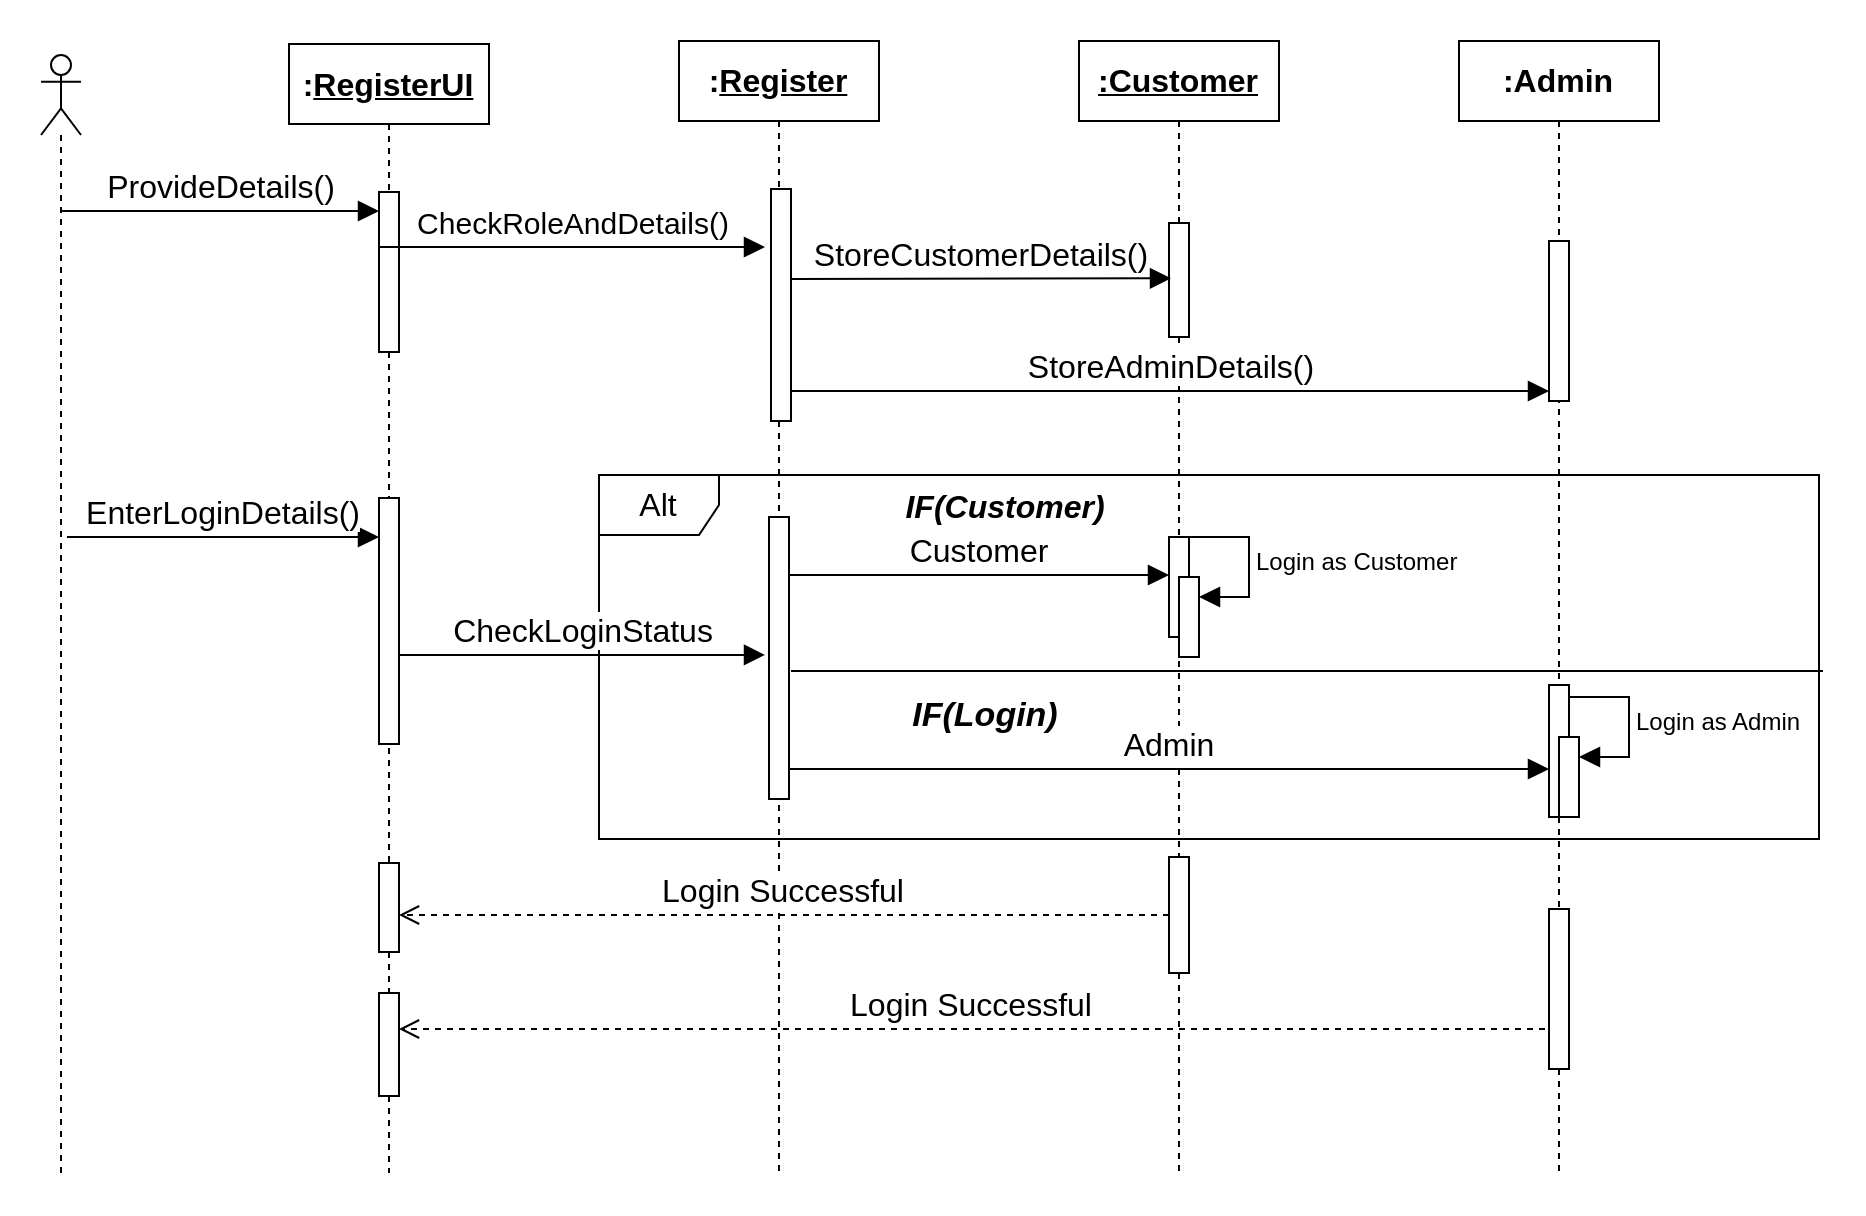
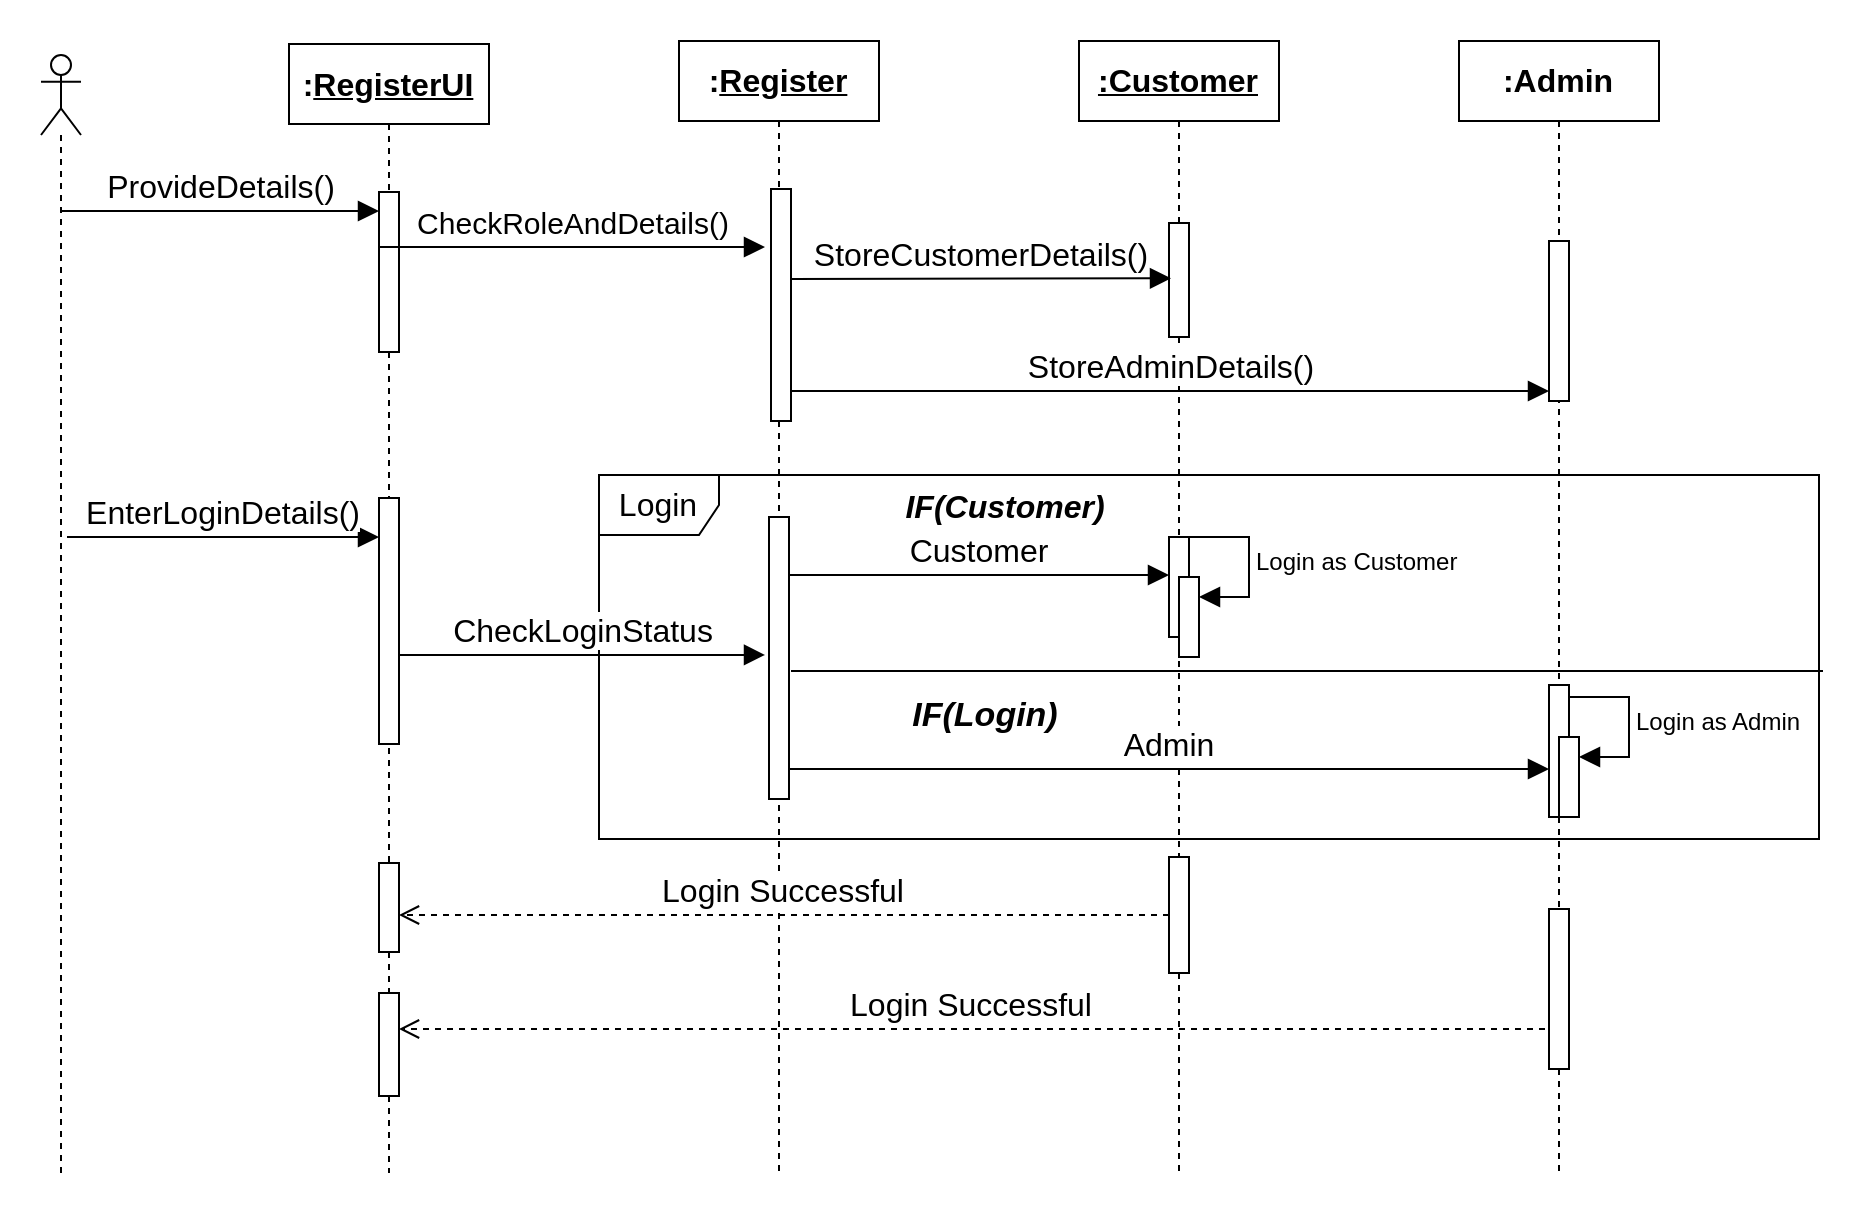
  <mxCell id="0" />
  <mxCell id="1" parent="0" />
  <mxCell id="2" value="&lt;b&gt;:&lt;u&gt;RegisterUI&lt;/u&gt;&lt;/b&gt;" style="shape=umlLifeline;perimeter=lifelinePerimeter;whiteSpace=wrap;html=1;container=1;dropTarget=0;collapsible=0;recursiveResize=0;outlineConnect=0;portConstraint=eastwest;newEdgeStyle={&quot;curved&quot;:0,&quot;rounded&quot;:0};fontSize=16;" vertex="1" parent="1"><mxGeometry x="144" y="21.5" width="100" height="564.5" as="geometry" /></mxCell>
  <mxCell id="3" value="" style="html=1;points=[[0,0,0,0,5],[0,1,0,0,-5],[1,0,0,0,5],[1,1,0,0,-5]];perimeter=orthogonalPerimeter;outlineConnect=0;targetShapes=umlLifeline;portConstraint=eastwest;newEdgeStyle={&quot;curved&quot;:0,&quot;rounded&quot;:0};fontSize=16;" vertex="1" parent="2"><mxGeometry x="45" y="74" width="10" height="80" as="geometry" /></mxCell>
  <mxCell id="4" value="" style="html=1;points=[[0,0,0,0,5],[0,1,0,0,-5],[1,0,0,0,5],[1,1,0,0,-5]];perimeter=orthogonalPerimeter;outlineConnect=0;targetShapes=umlLifeline;portConstraint=eastwest;newEdgeStyle={&quot;curved&quot;:0,&quot;rounded&quot;:0};fontSize=16;" vertex="1" parent="2"><mxGeometry x="45" y="227" width="10" height="123" as="geometry" /></mxCell>
  <mxCell id="5" value="" style="html=1;points=[[0,0,0,0,5],[0,1,0,0,-5],[1,0,0,0,5],[1,1,0,0,-5]];perimeter=orthogonalPerimeter;outlineConnect=0;targetShapes=umlLifeline;portConstraint=eastwest;newEdgeStyle={&quot;curved&quot;:0,&quot;rounded&quot;:0};fontSize=16;" vertex="1" parent="2"><mxGeometry x="45" y="409.5" width="10" height="44.5" as="geometry" /></mxCell>
  <mxCell id="6" value="" style="html=1;points=[[0,0,0,0,5],[0,1,0,0,-5],[1,0,0,0,5],[1,1,0,0,-5]];perimeter=orthogonalPerimeter;outlineConnect=0;targetShapes=umlLifeline;portConstraint=eastwest;newEdgeStyle={&quot;curved&quot;:0,&quot;rounded&quot;:0};fontSize=16;" vertex="1" parent="2"><mxGeometry x="45" y="474.5" width="10" height="51.5" as="geometry" /></mxCell>
  <mxCell id="7" value="" style="shape=umlLifeline;perimeter=lifelinePerimeter;whiteSpace=wrap;html=1;container=1;dropTarget=0;collapsible=0;recursiveResize=0;outlineConnect=0;portConstraint=eastwest;newEdgeStyle={&quot;curved&quot;:0,&quot;rounded&quot;:0};participant=umlActor;fontSize=16;" vertex="1" parent="1"><mxGeometry x="20" y="27" width="20" height="559" as="geometry" /></mxCell>
  <mxCell id="8" value="&lt;b&gt;:&lt;u&gt;Register&lt;/u&gt;&lt;/b&gt;" style="shape=umlLifeline;perimeter=lifelinePerimeter;whiteSpace=wrap;html=1;container=1;dropTarget=0;collapsible=0;recursiveResize=0;outlineConnect=0;portConstraint=eastwest;newEdgeStyle={&quot;curved&quot;:0,&quot;rounded&quot;:0};fontSize=16;" vertex="1" parent="1"><mxGeometry x="339" y="20" width="100" height="566" as="geometry" /></mxCell>
  <mxCell id="9" value="" style="html=1;points=[[0,0,0,0,5],[0,1,0,0,-5],[1,0,0,0,5],[1,1,0,0,-5]];perimeter=orthogonalPerimeter;outlineConnect=0;targetShapes=umlLifeline;portConstraint=eastwest;newEdgeStyle={&quot;curved&quot;:0,&quot;rounded&quot;:0};fontSize=16;" vertex="1" parent="8"><mxGeometry x="46" y="74" width="10" height="116" as="geometry" /></mxCell>
  <mxCell id="10" value="&lt;u&gt;&lt;b&gt;:Customer&lt;/b&gt;&lt;/u&gt;" style="shape=umlLifeline;perimeter=lifelinePerimeter;whiteSpace=wrap;html=1;container=1;dropTarget=0;collapsible=0;recursiveResize=0;outlineConnect=0;portConstraint=eastwest;newEdgeStyle={&quot;curved&quot;:0,&quot;rounded&quot;:0};fontSize=16;" vertex="1" parent="1"><mxGeometry x="539" y="20" width="100" height="566" as="geometry" /></mxCell>
  <mxCell id="11" value="" style="html=1;points=[[0,0,0,0,5],[0,1,0,0,-5],[1,0,0,0,5],[1,1,0,0,-5]];perimeter=orthogonalPerimeter;outlineConnect=0;targetShapes=umlLifeline;portConstraint=eastwest;newEdgeStyle={&quot;curved&quot;:0,&quot;rounded&quot;:0};fontSize=16;" vertex="1" parent="10"><mxGeometry x="45" y="91" width="10" height="57" as="geometry" /></mxCell>
  <mxCell id="12" value="" style="html=1;points=[[0,0,0,0,5],[0,1,0,0,-5],[1,0,0,0,5],[1,1,0,0,-5]];perimeter=orthogonalPerimeter;outlineConnect=0;targetShapes=umlLifeline;portConstraint=eastwest;newEdgeStyle={&quot;curved&quot;:0,&quot;rounded&quot;:0};fontSize=16;" vertex="1" parent="10"><mxGeometry x="45" y="408" width="10" height="58" as="geometry" /></mxCell>
  <mxCell id="13" value="&lt;b&gt;:Admin&lt;/b&gt;" style="shape=umlLifeline;perimeter=lifelinePerimeter;whiteSpace=wrap;html=1;container=1;dropTarget=0;collapsible=0;recursiveResize=0;outlineConnect=0;portConstraint=eastwest;newEdgeStyle={&quot;curved&quot;:0,&quot;rounded&quot;:0};fontSize=16;" vertex="1" parent="1"><mxGeometry x="729" y="20" width="100" height="566" as="geometry" /></mxCell>
  <mxCell id="14" value="" style="html=1;points=[[0,0,0,0,5],[0,1,0,0,-5],[1,0,0,0,5],[1,1,0,0,-5]];perimeter=orthogonalPerimeter;outlineConnect=0;targetShapes=umlLifeline;portConstraint=eastwest;newEdgeStyle={&quot;curved&quot;:0,&quot;rounded&quot;:0};fontSize=16;" vertex="1" parent="13"><mxGeometry x="45" y="100" width="10" height="80" as="geometry" /></mxCell>
  <mxCell id="15" value="" style="html=1;points=[[0,0,0,0,5],[0,1,0,0,-5],[1,0,0,0,5],[1,1,0,0,-5]];perimeter=orthogonalPerimeter;outlineConnect=0;targetShapes=umlLifeline;portConstraint=eastwest;newEdgeStyle={&quot;curved&quot;:0,&quot;rounded&quot;:0};fontSize=16;" vertex="1" parent="13"><mxGeometry x="45" y="434" width="10" height="80" as="geometry" /></mxCell>
  <mxCell id="16" value="&lt;font style=&quot;font-size: 16px;&quot;&gt;ProvideDetails()&lt;/font&gt;" style="html=1;verticalAlign=bottom;endArrow=block;curved=0;rounded=0;fontSize=12;startSize=8;endSize=8;" edge="1" parent="1" target="3"><mxGeometry width="80" relative="1" as="geometry"><mxPoint x="30" y="105" as="sourcePoint" /><mxPoint x="180.5" y="105" as="targetPoint" /></mxGeometry></mxCell>
  <mxCell id="17" value="&lt;span style=&quot;font-size: 15px;&quot;&gt;CheckRoleAndDetails()&lt;/span&gt;" style="html=1;verticalAlign=bottom;endArrow=block;curved=0;rounded=0;fontSize=12;startSize=8;endSize=8;" edge="1" parent="1"><mxGeometry width="80" relative="1" as="geometry"><mxPoint x="189" y="123" as="sourcePoint" /><mxPoint x="382" y="123" as="targetPoint" /></mxGeometry></mxCell>
  <mxCell id="18" value="&lt;font style=&quot;font-size: 16px;&quot;&gt;StoreCustomerDetails()&lt;/font&gt;" style="html=1;verticalAlign=bottom;endArrow=block;curved=0;rounded=0;fontSize=12;startSize=8;endSize=8;entryX=0.1;entryY=0.485;entryDx=0;entryDy=0;entryPerimeter=0;" edge="1" parent="1" target="11"><mxGeometry width="80" relative="1" as="geometry"><mxPoint x="395" y="139" as="sourcePoint" /><mxPoint x="577" y="139" as="targetPoint" /></mxGeometry></mxCell>
  <mxCell id="19" value="&lt;font style=&quot;font-size: 16px;&quot;&gt;StoreAdminDetails()&lt;/font&gt;" style="html=1;verticalAlign=bottom;endArrow=block;curved=0;rounded=0;fontSize=12;startSize=8;endSize=8;entryX=0;entryY=1;entryDx=0;entryDy=-5;entryPerimeter=0;" edge="1" parent="1" source="9" target="14"><mxGeometry width="80" relative="1" as="geometry"><mxPoint x="491" y="190" as="sourcePoint" /><mxPoint x="571" y="190" as="targetPoint" /></mxGeometry></mxCell>
  <mxCell id="20" value="&lt;font style=&quot;font-size: 16px;&quot;&gt;EnterLoginDetails()&lt;/font&gt;" style="html=1;verticalAlign=bottom;endArrow=block;curved=0;rounded=0;fontSize=12;startSize=8;endSize=8;" edge="1" parent="1" target="4"><mxGeometry width="80" relative="1" as="geometry"><mxPoint x="33" y="268" as="sourcePoint" /><mxPoint x="113" y="268" as="targetPoint" /></mxGeometry></mxCell>
- <mxCell id="21" value="Alt" style="shape=umlFrame;whiteSpace=wrap;html=1;pointerEvents=0;fontSize=16;" vertex="1" parent="1"><mxGeometry x="299" y="237" width="610" height="182" as="geometry" /></mxCell>
+ <mxCell id="21" value="Login" style="shape=umlFrame;whiteSpace=wrap;html=1;pointerEvents=0;fontSize=16;" vertex="1" parent="1"><mxGeometry x="299" y="237" width="610" height="182" as="geometry" /></mxCell>
  <mxCell id="22" value="" style="html=1;points=[[0,0,0,0,5],[0,1,0,0,-5],[1,0,0,0,5],[1,1,0,0,-5]];perimeter=orthogonalPerimeter;outlineConnect=0;targetShapes=umlLifeline;portConstraint=eastwest;newEdgeStyle={&quot;curved&quot;:0,&quot;rounded&quot;:0};fontSize=16;" vertex="1" parent="1"><mxGeometry x="384" y="258" width="10" height="141" as="geometry" /></mxCell>
  <mxCell id="23" value="" style="endArrow=none;html=1;rounded=0;fontSize=12;startSize=8;endSize=8;curved=1;" edge="1" parent="1"><mxGeometry width="50" height="50" relative="1" as="geometry"><mxPoint x="395" y="335" as="sourcePoint" /><mxPoint x="911" y="335" as="targetPoint" /></mxGeometry></mxCell>
  <mxCell id="24" value="&lt;span style=&quot;font-size: 16px;&quot;&gt;CheckLoginStatus&lt;/span&gt;" style="html=1;verticalAlign=bottom;endArrow=block;curved=0;rounded=0;fontSize=12;startSize=8;endSize=8;entryX=-0.2;entryY=0.489;entryDx=0;entryDy=0;entryPerimeter=0;" edge="1" parent="1" source="4" target="22"><mxGeometry width="80" relative="1" as="geometry"><mxPoint x="249" y="306" as="sourcePoint" /><mxPoint x="329" y="306" as="targetPoint" /></mxGeometry></mxCell>
  <mxCell id="25" value="&lt;b&gt;&lt;i&gt;IF(Customer)&lt;/i&gt;&lt;/b&gt;" style="text;html=1;align=center;verticalAlign=middle;resizable=0;points=[];autosize=1;strokeColor=none;fillColor=none;fontSize=16;" vertex="1" parent="1"><mxGeometry x="443" y="237" width="118" height="31" as="geometry" /></mxCell>
  <mxCell id="26" value="&lt;font style=&quot;font-size: 16px;&quot;&gt;Customer&lt;/font&gt;" style="html=1;verticalAlign=bottom;endArrow=block;curved=0;rounded=0;fontSize=12;startSize=8;endSize=8;" edge="1" parent="1"><mxGeometry width="80" relative="1" as="geometry"><mxPoint x="394" y="287" as="sourcePoint" /><mxPoint x="584" y="287" as="targetPoint" /></mxGeometry></mxCell>
  <mxCell id="27" value="" style="html=1;points=[[0,0,0,0,5],[0,1,0,0,-5],[1,0,0,0,5],[1,1,0,0,-5]];perimeter=orthogonalPerimeter;outlineConnect=0;targetShapes=umlLifeline;portConstraint=eastwest;newEdgeStyle={&quot;curved&quot;:0,&quot;rounded&quot;:0};fontSize=16;" vertex="1" parent="1"><mxGeometry x="584" y="268" width="10" height="50" as="geometry" /></mxCell>
  <mxCell id="28" value="&lt;font style=&quot;font-size: 16px;&quot;&gt;Admin&lt;/font&gt;" style="html=1;verticalAlign=bottom;endArrow=block;curved=0;rounded=0;fontSize=12;startSize=8;endSize=8;entryX=0;entryY=1;entryDx=0;entryDy=-5;entryPerimeter=0;" edge="1" parent="1"><mxGeometry width="80" relative="1" as="geometry"><mxPoint x="394" y="384" as="sourcePoint" /><mxPoint x="774" y="384" as="targetPoint" /></mxGeometry></mxCell>
  <mxCell id="29" value="" style="html=1;points=[[0,0,0,0,5],[0,1,0,0,-5],[1,0,0,0,5],[1,1,0,0,-5]];perimeter=orthogonalPerimeter;outlineConnect=0;targetShapes=umlLifeline;portConstraint=eastwest;newEdgeStyle={&quot;curved&quot;:0,&quot;rounded&quot;:0};fontSize=16;" vertex="1" parent="1"><mxGeometry x="774" y="342" width="10" height="66" as="geometry" /></mxCell>
  <mxCell id="30" value="" style="html=1;points=[[0,0,0,0,5],[0,1,0,0,-5],[1,0,0,0,5],[1,1,0,0,-5]];perimeter=orthogonalPerimeter;outlineConnect=0;targetShapes=umlLifeline;portConstraint=eastwest;newEdgeStyle={&quot;curved&quot;:0,&quot;rounded&quot;:0};fontSize=16;" vertex="1" parent="1"><mxGeometry x="589" y="288" width="10" height="40" as="geometry" /></mxCell>
  <mxCell id="31" value="Login as Customer" style="html=1;align=left;spacingLeft=2;endArrow=block;rounded=0;edgeStyle=orthogonalEdgeStyle;curved=0;rounded=0;fontSize=12;startSize=8;endSize=8;" edge="1" target="30" parent="1"><mxGeometry relative="1" as="geometry"><mxPoint x="594" y="268" as="sourcePoint" /><Array as="points"><mxPoint x="624" y="298" /></Array></mxGeometry></mxCell>
  <mxCell id="32" value="" style="html=1;points=[[0,0,0,0,5],[0,1,0,0,-5],[1,0,0,0,5],[1,1,0,0,-5]];perimeter=orthogonalPerimeter;outlineConnect=0;targetShapes=umlLifeline;portConstraint=eastwest;newEdgeStyle={&quot;curved&quot;:0,&quot;rounded&quot;:0};fontSize=16;" vertex="1" parent="1"><mxGeometry x="779" y="368" width="10" height="40" as="geometry" /></mxCell>
  <mxCell id="33" value="Login as Admin" style="html=1;align=left;spacingLeft=2;endArrow=block;rounded=0;edgeStyle=orthogonalEdgeStyle;curved=0;rounded=0;fontSize=12;startSize=8;endSize=8;" edge="1" target="32" parent="1"><mxGeometry relative="1" as="geometry"><mxPoint x="784" y="348" as="sourcePoint" /><Array as="points"><mxPoint x="814" y="378" /></Array></mxGeometry></mxCell>
  <mxCell id="34" value="&lt;font style=&quot;font-size: 16px;&quot;&gt;Login Successful&lt;/font&gt;" style="html=1;verticalAlign=bottom;endArrow=open;dashed=1;endSize=8;curved=0;rounded=0;fontSize=12;" edge="1" parent="1" source="12" target="5"><mxGeometry relative="1" as="geometry"><mxPoint x="545" y="454" as="sourcePoint" /><mxPoint x="465" y="454" as="targetPoint" /></mxGeometry></mxCell>
  <mxCell id="35" value="&lt;font style=&quot;font-size: 16px;&quot;&gt;Login Successful&lt;/font&gt;" style="html=1;verticalAlign=bottom;endArrow=open;dashed=1;endSize=8;curved=0;rounded=0;fontSize=12;" edge="1" parent="1" target="6"><mxGeometry relative="1" as="geometry"><mxPoint x="772" y="514" as="sourcePoint" /><mxPoint x="692" y="514" as="targetPoint" /></mxGeometry></mxCell>
  <mxCell id="36" value="&lt;font style=&quot;font-size: 17px;&quot;&gt;&lt;b&gt;&lt;i&gt;IF(Login)&lt;/i&gt;&lt;/b&gt;&lt;/font&gt;" style="text;html=1;align=center;verticalAlign=middle;resizable=0;points=[];autosize=1;strokeColor=none;fillColor=none;fontSize=16;" vertex="1" parent="1"><mxGeometry x="443" y="342" width="97" height="32" as="geometry" /></mxCell>
